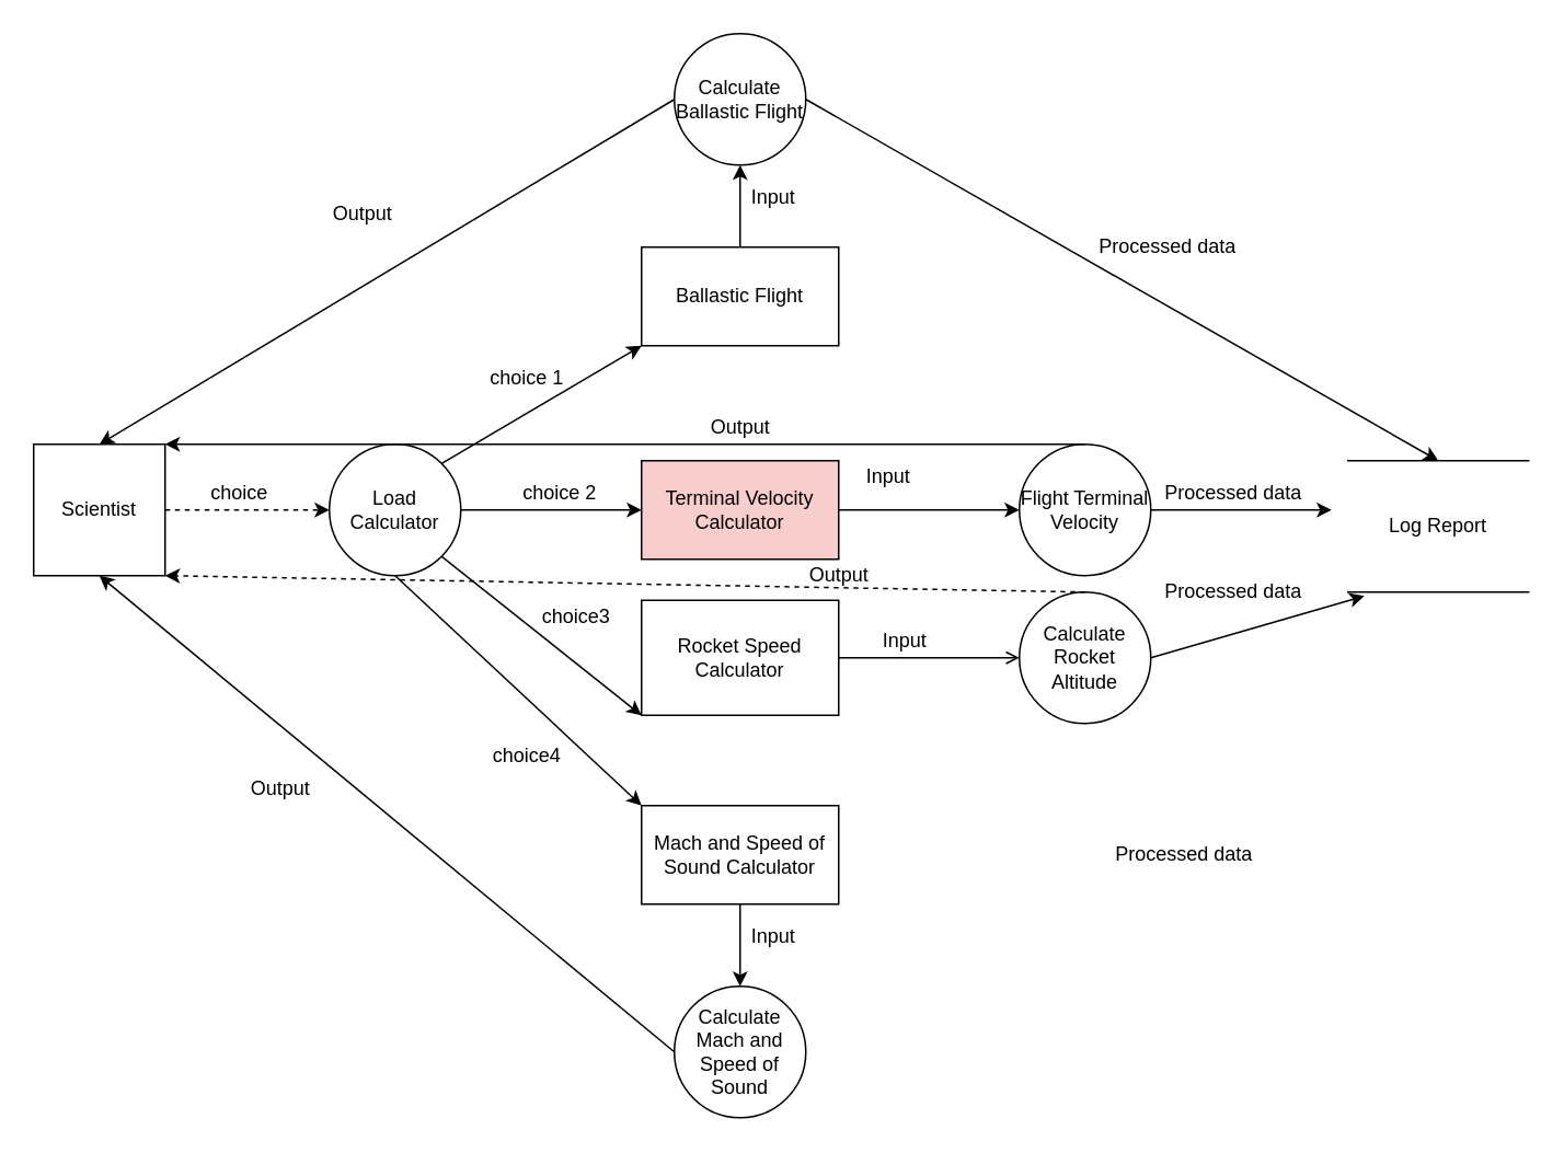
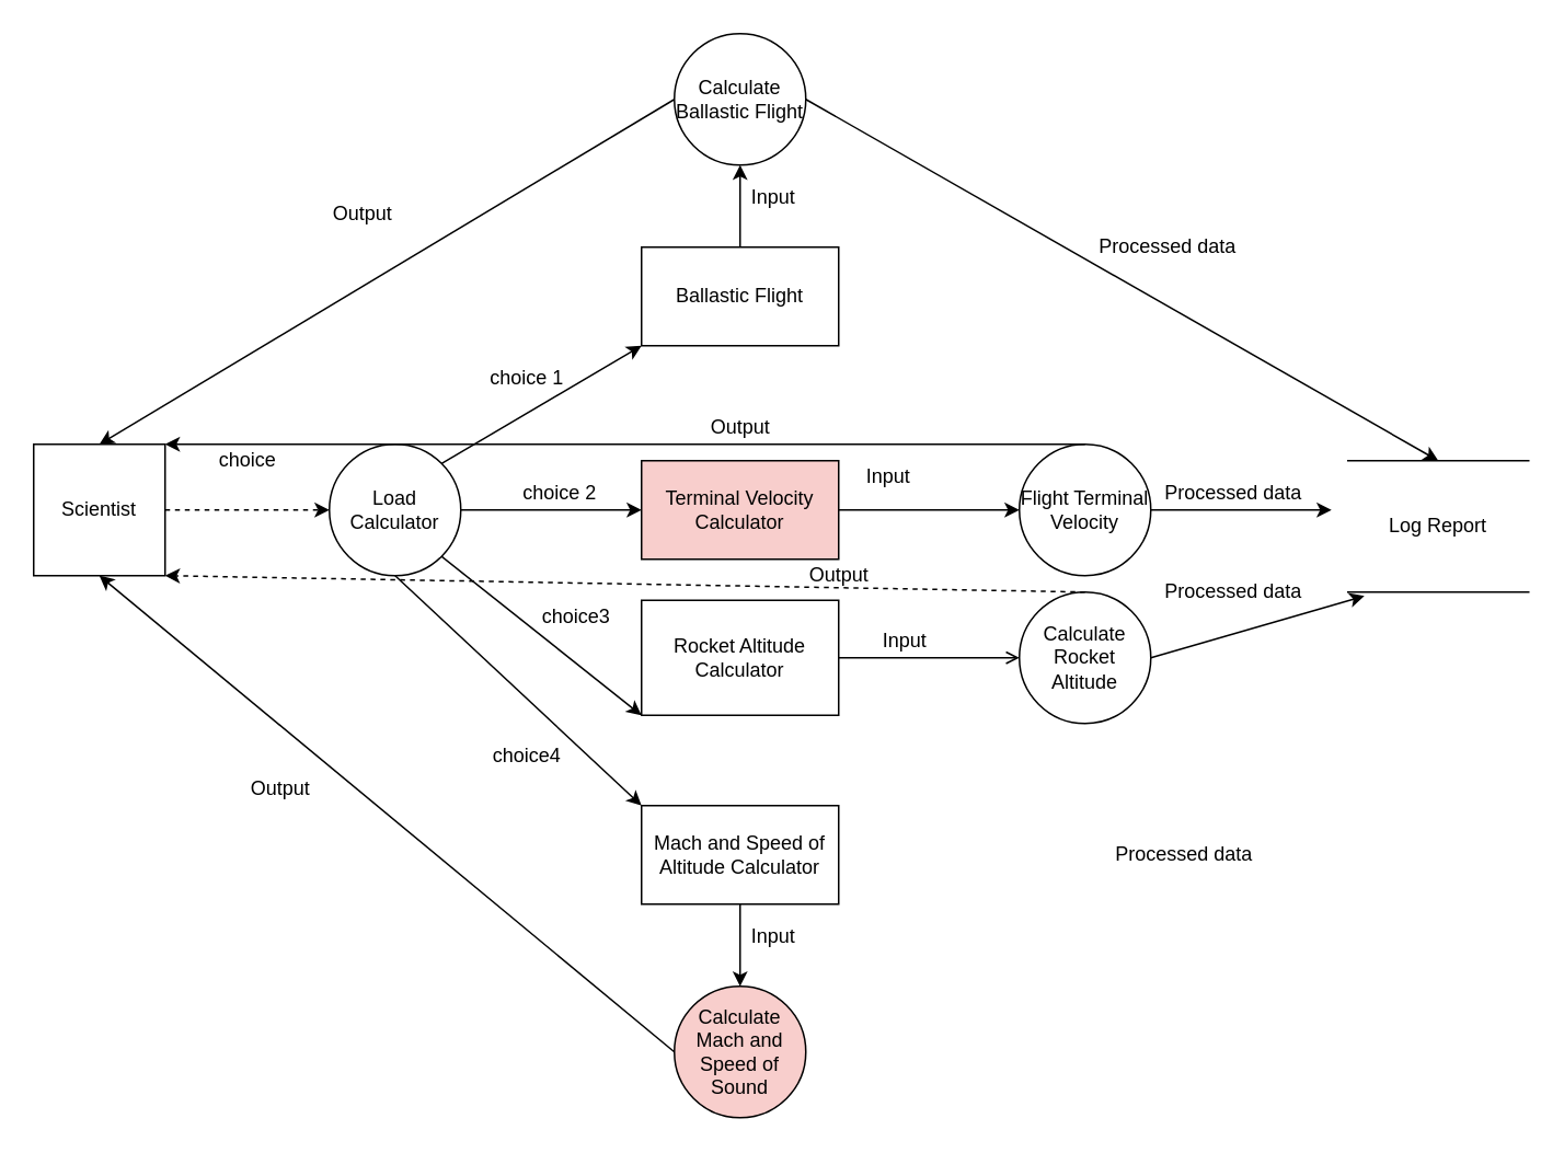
  <mxCell id="0" />
  <mxCell id="1" parent="0" />
  <mxCell id="2" value="Scientist" style="whiteSpace=wrap;html=1;aspect=fixed;" vertex="1" parent="1"><mxGeometry x="20" y="270" width="80" height="80" as="geometry" /></mxCell>
  <mxCell id="3" value="Load Calculator" style="ellipse;whiteSpace=wrap;html=1;aspect=fixed;" vertex="1" parent="1"><mxGeometry x="200" y="270" width="80" height="80" as="geometry" /></mxCell>
  <mxCell id="4" value="Calculate Ballastic Flight" style="ellipse;whiteSpace=wrap;html=1;aspect=fixed;" vertex="1" parent="1"><mxGeometry x="410" y="20" width="80" height="80" as="geometry" /></mxCell>
  <mxCell id="5" value="Ballastic Flight" style="rounded=0;whiteSpace=wrap;html=1;" vertex="1" parent="1"><mxGeometry x="390" y="150" width="120" height="60" as="geometry" /></mxCell>
  <mxCell id="6" value="Terminal Velocity Calculator" style="rounded=0;whiteSpace=wrap;html=1;fillColor=#f8cecc;" vertex="1" parent="1"><mxGeometry x="390" y="280" width="120" height="60" as="geometry" /></mxCell>
- <mxCell id="7" value="Rocket Speed Calculator" style="rounded=0;whiteSpace=wrap;html=1;" vertex="1" parent="1"><mxGeometry x="390" y="365" width="120" height="70" as="geometry" /></mxCell>
- <mxCell id="8" value="Mach and Speed of Sound Calculator" style="rounded=0;whiteSpace=wrap;html=1;" vertex="1" parent="1"><mxGeometry x="390" y="490" width="120" height="60" as="geometry" /></mxCell>
+ <mxCell id="7" value="Rocket Altitude Calculator" style="rounded=0;whiteSpace=wrap;html=1;" vertex="1" parent="1"><mxGeometry x="390" y="365" width="120" height="70" as="geometry" /></mxCell>
+ <mxCell id="8" value="Mach and Speed of Altitude Calculator" style="rounded=0;whiteSpace=wrap;html=1;" vertex="1" parent="1"><mxGeometry x="390" y="490" width="120" height="60" as="geometry" /></mxCell>
  <mxCell id="9" value="Calculate Rocket Altitude" style="ellipse;whiteSpace=wrap;html=1;aspect=fixed;" vertex="1" parent="1"><mxGeometry x="620" y="360" width="80" height="80" as="geometry" /></mxCell>
  <mxCell id="10" value="Flight Terminal Velocity" style="ellipse;whiteSpace=wrap;html=1;aspect=fixed;" vertex="1" parent="1"><mxGeometry x="620" y="270" width="80" height="80" as="geometry" /></mxCell>
- <mxCell id="11" value="Calculate Mach and Speed of Sound" style="ellipse;whiteSpace=wrap;html=1;aspect=fixed;" vertex="1" parent="1"><mxGeometry x="410" y="600" width="80" height="80" as="geometry" /></mxCell>
+ <mxCell id="11" value="Calculate Mach and Speed of Sound" style="ellipse;whiteSpace=wrap;html=1;aspect=fixed;fillColor=#f8cecc;" vertex="1" parent="1"><mxGeometry x="410" y="600" width="80" height="80" as="geometry" /></mxCell>
  <mxCell id="12" value="" style="endArrow=classic;html=1;rounded=0;entryX=0;entryY=1;entryDx=0;entryDy=0;exitX=1;exitY=0;exitDx=0;exitDy=0;" edge="1" parent="1" source="3" target="5"><mxGeometry width="50" height="50" relative="1" as="geometry"><mxPoint x="240" y="270" as="sourcePoint" /><mxPoint x="560" y="270" as="targetPoint" /></mxGeometry></mxCell>
  <mxCell id="13" value="" style="endArrow=classic;html=1;rounded=0;exitX=1;exitY=0.5;exitDx=0;exitDy=0;entryX=0;entryY=0.5;entryDx=0;entryDy=0;" edge="1" parent="1" source="3" target="6"><mxGeometry width="50" height="50" relative="1" as="geometry"><mxPoint x="510" y="320" as="sourcePoint" /><mxPoint x="560" y="270" as="targetPoint" /></mxGeometry></mxCell>
  <mxCell id="14" value="" style="endArrow=classic;html=1;rounded=0;entryX=0;entryY=1;entryDx=0;entryDy=0;exitX=1;exitY=1;exitDx=0;exitDy=0;" edge="1" parent="1" source="3" target="7"><mxGeometry width="50" height="50" relative="1" as="geometry"><mxPoint x="270" y="349" as="sourcePoint" /><mxPoint x="380" y="430" as="targetPoint" /></mxGeometry></mxCell>
  <mxCell id="15" value="" style="endArrow=classic;html=1;rounded=0;exitX=1;exitY=0.5;exitDx=0;exitDy=0;entryX=0;entryY=0.5;entryDx=0;entryDy=0;" edge="1" parent="1" source="6" target="10"><mxGeometry width="50" height="50" relative="1" as="geometry"><mxPoint x="510" y="320" as="sourcePoint" /><mxPoint x="560" y="270" as="targetPoint" /></mxGeometry></mxCell>
  <mxCell id="16" value="" style="endArrow=classic;html=1;rounded=0;entryX=0.5;entryY=1;entryDx=0;entryDy=0;exitX=0.5;exitY=0;exitDx=0;exitDy=0;" edge="1" parent="1" source="5" target="4"><mxGeometry width="50" height="50" relative="1" as="geometry"><mxPoint x="510" y="260" as="sourcePoint" /><mxPoint x="560" y="210" as="targetPoint" /></mxGeometry></mxCell>
  <mxCell id="17" value="Log Report" style="shape=partialRectangle;whiteSpace=wrap;html=1;left=0;right=0;fillColor=none;" vertex="1" parent="1"><mxGeometry x="820" y="280" width="110" height="80" as="geometry" /></mxCell>
  <mxCell id="18" value="" style="endArrow=classic;html=1;rounded=0;exitX=0.5;exitY=1;exitDx=0;exitDy=0;" edge="1" parent="1" source="3"><mxGeometry width="50" height="50" relative="1" as="geometry"><mxPoint x="510" y="260" as="sourcePoint" /><mxPoint x="390" y="490" as="targetPoint" /></mxGeometry></mxCell>
  <mxCell id="19" value="" style="endArrow=classic;html=1;rounded=0;exitX=0;exitY=0.5;exitDx=0;exitDy=0;entryX=0.5;entryY=1;entryDx=0;entryDy=0;" edge="1" parent="1" source="11" target="2"><mxGeometry width="50" height="50" relative="1" as="geometry"><mxPoint x="510" y="450" as="sourcePoint" /><mxPoint x="560" y="400" as="targetPoint" /></mxGeometry></mxCell>
  <mxCell id="20" value="" style="endArrow=classic;html=1;rounded=0;exitX=0.5;exitY=1;exitDx=0;exitDy=0;entryX=0.5;entryY=0;entryDx=0;entryDy=0;" edge="1" parent="1" source="8" target="11"><mxGeometry width="50" height="50" relative="1" as="geometry"><mxPoint x="360" y="370" as="sourcePoint" /><mxPoint x="410" y="320" as="targetPoint" /></mxGeometry></mxCell>
  <mxCell id="21" value="" style="endArrow=classic;html=1;rounded=0;entryX=0.5;entryY=0;entryDx=0;entryDy=0;exitX=0;exitY=0.5;exitDx=0;exitDy=0;" edge="1" parent="1" source="4" target="2"><mxGeometry width="50" height="50" relative="1" as="geometry"><mxPoint x="360" y="370" as="sourcePoint" /><mxPoint x="410" y="320" as="targetPoint" /></mxGeometry></mxCell>
  <mxCell id="22" value="" style="endArrow=classic;html=1;rounded=0;entryX=0.5;entryY=0;entryDx=0;entryDy=0;exitX=1;exitY=0.5;exitDx=0;exitDy=0;" edge="1" parent="1" source="4" target="17"><mxGeometry width="50" height="50" relative="1" as="geometry"><mxPoint x="360" y="370" as="sourcePoint" /><mxPoint x="410" y="320" as="targetPoint" /></mxGeometry></mxCell>
  <mxCell id="23" value="" style="endArrow=classic;html=1;rounded=0;exitX=0.5;exitY=0;exitDx=0;exitDy=0;entryX=1;entryY=0;entryDx=0;entryDy=0;" edge="1" parent="1" source="10" target="2"><mxGeometry width="50" height="50" relative="1" as="geometry"><mxPoint x="360" y="370" as="sourcePoint" /><mxPoint x="410" y="320" as="targetPoint" /></mxGeometry></mxCell>
  <mxCell id="24" value="Output" style="text;html=1;align=center;verticalAlign=middle;resizable=0;points=[];autosize=1;strokeColor=none;fillColor=none;" vertex="1" parent="1"><mxGeometry x="195" y="120" width="50" height="20" as="geometry" /></mxCell>
  <mxCell id="25" value="Output" style="text;html=1;align=center;verticalAlign=middle;resizable=0;points=[];autosize=1;strokeColor=none;fillColor=none;" vertex="1" parent="1"><mxGeometry x="145" y="470" width="50" height="20" as="geometry" /></mxCell>
  <mxCell id="26" value="Processed data" style="text;html=1;align=center;verticalAlign=middle;resizable=0;points=[];autosize=1;strokeColor=none;fillColor=none;" vertex="1" parent="1"><mxGeometry x="670" y="510" width="100" height="20" as="geometry" /></mxCell>
  <mxCell id="27" value="Input" style="text;html=1;align=center;verticalAlign=middle;resizable=0;points=[];autosize=1;strokeColor=none;fillColor=none;" vertex="1" parent="1"><mxGeometry x="450" y="560" width="40" height="20" as="geometry" /></mxCell>
  <mxCell id="28" value="Input" style="text;html=1;align=center;verticalAlign=middle;resizable=0;points=[];autosize=1;strokeColor=none;fillColor=none;" vertex="1" parent="1"><mxGeometry x="450" y="110" width="40" height="20" as="geometry" /></mxCell>
  <mxCell id="29" value="" style="endArrow=open;html=1;rounded=0;exitX=1;exitY=0.5;exitDx=0;exitDy=0;entryX=0;entryY=0.5;entryDx=0;entryDy=0;" edge="1" parent="1" source="7" target="9"><mxGeometry width="50" height="50" relative="1" as="geometry"><mxPoint x="360" y="370" as="sourcePoint" /><mxPoint x="590" y="400" as="targetPoint" /></mxGeometry></mxCell>
  <mxCell id="30" value="Input" style="text;html=1;align=center;verticalAlign=middle;resizable=0;points=[];autosize=1;strokeColor=none;fillColor=none;" vertex="1" parent="1"><mxGeometry x="520" y="280" width="40" height="20" as="geometry" /></mxCell>
  <mxCell id="31" value="" style="endArrow=classic;html=1;rounded=0;entryX=0.091;entryY=1.03;entryDx=0;entryDy=0;entryPerimeter=0;exitX=1;exitY=0.5;exitDx=0;exitDy=0;" edge="1" parent="1" source="9" target="17"><mxGeometry width="50" height="50" relative="1" as="geometry"><mxPoint x="640" y="450" as="sourcePoint" /><mxPoint x="720" y="340" as="targetPoint" /></mxGeometry></mxCell>
  <mxCell id="32" value="" style="endArrow=classic;html=1;rounded=0;entryX=1;entryY=1;entryDx=0;entryDy=0;exitX=0.5;exitY=0;exitDx=0;exitDy=0;dashed=1;" edge="1" parent="1" source="9" target="2"><mxGeometry width="50" height="50" relative="1" as="geometry"><mxPoint x="630" y="360" as="sourcePoint" /><mxPoint x="410" y="320" as="targetPoint" /></mxGeometry></mxCell>
  <mxCell id="33" value="Output" style="text;html=1;align=center;verticalAlign=middle;resizable=0;points=[];autosize=1;strokeColor=none;fillColor=none;" vertex="1" parent="1"><mxGeometry x="485" y="340" width="50" height="20" as="geometry" /></mxCell>
  <mxCell id="34" value="Input" style="text;html=1;align=center;verticalAlign=middle;resizable=0;points=[];autosize=1;strokeColor=none;fillColor=none;" vertex="1" parent="1"><mxGeometry x="530" y="380" width="40" height="20" as="geometry" /></mxCell>
  <mxCell id="35" value="" style="endArrow=classic;html=1;rounded=0;exitX=1;exitY=0.5;exitDx=0;exitDy=0;" edge="1" parent="1" source="10"><mxGeometry width="50" height="50" relative="1" as="geometry"><mxPoint x="360" y="370" as="sourcePoint" /><mxPoint x="810" y="310" as="targetPoint" /></mxGeometry></mxCell>
  <mxCell id="36" value="" style="endArrow=classic;html=1;rounded=0;exitX=1;exitY=0.5;exitDx=0;exitDy=0;entryX=0;entryY=0.5;entryDx=0;entryDy=0;dashed=1;" edge="1" parent="1" source="2" target="3"><mxGeometry width="50" height="50" relative="1" as="geometry"><mxPoint x="360" y="370" as="sourcePoint" /><mxPoint x="410" y="320" as="targetPoint" /></mxGeometry></mxCell>
- <mxCell id="37" value="choice" style="text;html=1;align=center;verticalAlign=middle;resizable=0;points=[];autosize=1;strokeColor=none;fillColor=none;" vertex="1" parent="1"><mxGeometry x="120" y="290" width="50" height="20" as="geometry" /></mxCell>
+ <mxCell id="37" value="choice" style="text;html=1;align=center;verticalAlign=middle;resizable=0;points=[];autosize=1;strokeColor=none;fillColor=none;" vertex="1" parent="1"><mxGeometry x="125" y="270" width="50" height="20" as="geometry" /></mxCell>
  <mxCell id="38" value="Output" style="text;html=1;align=center;verticalAlign=middle;resizable=0;points=[];autosize=1;strokeColor=none;fillColor=none;" vertex="1" parent="1"><mxGeometry x="425" y="250" width="50" height="20" as="geometry" /></mxCell>
  <mxCell id="39" value="choice 1" style="text;html=1;align=center;verticalAlign=middle;resizable=0;points=[];autosize=1;strokeColor=none;fillColor=none;" vertex="1" parent="1"><mxGeometry x="290" y="220" width="60" height="20" as="geometry" /></mxCell>
  <mxCell id="40" value="choice 2" style="text;html=1;align=center;verticalAlign=middle;resizable=0;points=[];autosize=1;strokeColor=none;fillColor=none;" vertex="1" parent="1"><mxGeometry x="310" y="290" width="60" height="20" as="geometry" /></mxCell>
  <mxCell id="41" value="choice3" style="text;html=1;align=center;verticalAlign=middle;resizable=0;points=[];autosize=1;strokeColor=none;fillColor=none;" vertex="1" parent="1"><mxGeometry x="320" y="365" width="60" height="20" as="geometry" /></mxCell>
  <mxCell id="42" value="choice4" style="text;html=1;align=center;verticalAlign=middle;resizable=0;points=[];autosize=1;strokeColor=none;fillColor=none;" vertex="1" parent="1"><mxGeometry x="290" y="450" width="60" height="20" as="geometry" /></mxCell>
  <mxCell id="43" value="Processed data" style="text;html=1;align=center;verticalAlign=middle;resizable=0;points=[];autosize=1;strokeColor=none;fillColor=none;" vertex="1" parent="1"><mxGeometry x="700" y="350" width="100" height="20" as="geometry" /></mxCell>
  <mxCell id="44" value="Processed data" style="text;html=1;align=center;verticalAlign=middle;resizable=0;points=[];autosize=1;strokeColor=none;fillColor=none;" vertex="1" parent="1"><mxGeometry x="700" y="290" width="100" height="20" as="geometry" /></mxCell>
  <mxCell id="45" value="Processed data" style="text;html=1;align=center;verticalAlign=middle;resizable=0;points=[];autosize=1;strokeColor=none;fillColor=none;" vertex="1" parent="1"><mxGeometry x="660" y="140" width="100" height="20" as="geometry" /></mxCell>
